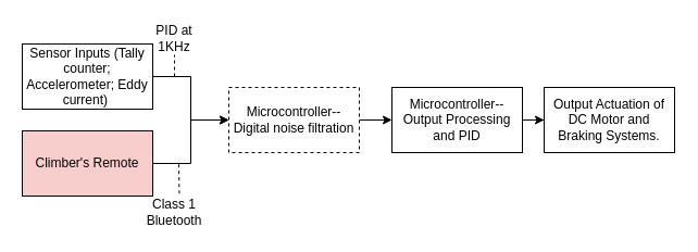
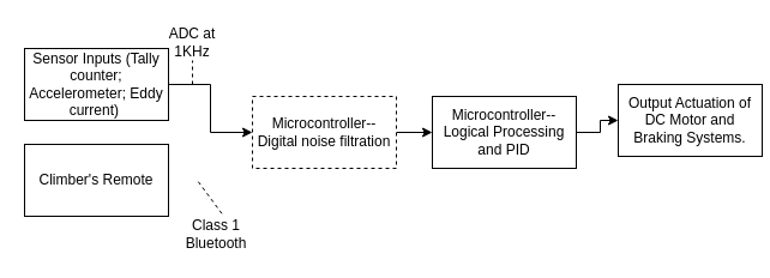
  <mxCell id="0" />
  <mxCell id="1" parent="0" />
  <mxCell id="2" value="" style="edgeStyle=orthogonalEdgeStyle;rounded=0;orthogonalLoop=1;jettySize=auto;html=1;" edge="1" parent="1" source="3" target="5"><mxGeometry relative="1" as="geometry" /></mxCell>
  <mxCell id="3" value="Sensor Inputs (Tally counter; Accelerometer; Eddy current)&amp;nbsp;" style="rounded=0;whiteSpace=wrap;html=1;" vertex="1" parent="1"><mxGeometry x="20" y="40" width="120" height="60" as="geometry" /></mxCell>
  <mxCell id="4" value="" style="edgeStyle=orthogonalEdgeStyle;rounded=0;orthogonalLoop=1;jettySize=auto;html=1;" edge="1" parent="1" source="5" target="7"><mxGeometry relative="1" as="geometry" /></mxCell>
  <mxCell id="5" value="Microcontroller--Digital noise filtration" style="whiteSpace=wrap;html=1;rounded=0;dashed=1;" vertex="1" parent="1"><mxGeometry x="210" y="80" width="120" height="60" as="geometry" /></mxCell>
  <mxCell id="6" value="" style="edgeStyle=orthogonalEdgeStyle;rounded=0;orthogonalLoop=1;jettySize=auto;html=1;" edge="1" parent="1" source="7" target="8"><mxGeometry relative="1" as="geometry" /></mxCell>
- <mxCell id="7" value="Microcontroller--Output Processing and PID" style="whiteSpace=wrap;html=1;rounded=0;" vertex="1" parent="1"><mxGeometry x="360" y="80" width="120" height="60" as="geometry" /></mxCell>
- <mxCell id="8" value="Output Actuation of DC Motor and Braking Systems." style="whiteSpace=wrap;html=1;rounded=0;" vertex="1" parent="1"><mxGeometry x="500" y="80" width="120" height="60" as="geometry" /></mxCell>
+ <mxCell id="7" value="Microcontroller--Logical Processing and PID" style="whiteSpace=wrap;html=1;rounded=0;" vertex="1" parent="1"><mxGeometry x="360" y="80" width="120" height="60" as="geometry" /></mxCell>
+ <mxCell id="8" value="Output Actuation of DC Motor and Braking Systems." style="whiteSpace=wrap;html=1;rounded=0;" vertex="1" parent="1"><mxGeometry x="515" y="70" width="120" height="60" as="geometry" /></mxCell>
  <mxCell id="9" value="" style="endArrow=none;dashed=1;html=1;rounded=0;" edge="1" parent="1" target="10"><mxGeometry width="50" height="50" relative="1" as="geometry"><mxPoint x="160" y="70" as="sourcePoint" /><mxPoint x="140" y="40" as="targetPoint" /></mxGeometry></mxCell>
- <mxCell id="10" value="PID at 1KHz" style="text;html=1;align=center;verticalAlign=middle;whiteSpace=wrap;rounded=0;" vertex="1" parent="1"><mxGeometry x="130" y="20" width="60" height="30" as="geometry" /></mxCell>
- <mxCell id="11" style="edgeStyle=orthogonalEdgeStyle;rounded=0;orthogonalLoop=1;jettySize=auto;html=1;exitX=1;exitY=0.5;exitDx=0;exitDy=0;entryX=0;entryY=0.5;entryDx=0;entryDy=0;" edge="1" parent="1" source="12" target="5"><mxGeometry relative="1" as="geometry" /></mxCell>
- <mxCell id="12" value="Climber's Remote" style="rounded=0;whiteSpace=wrap;html=1;fillColor=#f8cecc;" vertex="1" parent="1"><mxGeometry x="20" y="120" width="120" height="60" as="geometry" /></mxCell>
- <mxCell id="13" value="Class 1 Bluetooth" style="text;html=1;align=center;verticalAlign=middle;whiteSpace=wrap;rounded=0;" vertex="1" parent="1"><mxGeometry x="130" y="180" width="60" height="30" as="geometry" /></mxCell>
+ <mxCell id="10" value="ADC at 1KHz" style="text;html=1;align=center;verticalAlign=middle;whiteSpace=wrap;rounded=0;" vertex="1" parent="1"><mxGeometry x="130" y="20" width="60" height="30" as="geometry" /></mxCell>
+ <mxCell id="12" value="Climber's Remote" style="rounded=0;whiteSpace=wrap;html=1;" vertex="1" parent="1"><mxGeometry x="20" y="120" width="120" height="60" as="geometry" /></mxCell>
+ <mxCell id="13" value="Class 1 Bluetooth" style="text;html=1;align=center;verticalAlign=middle;whiteSpace=wrap;rounded=0;" vertex="1" parent="1"><mxGeometry x="150" y="180" width="60" height="30" as="geometry" /></mxCell>
  <mxCell id="14" value="" style="endArrow=none;dashed=1;html=1;rounded=0;exitX=0.574;exitY=-0.076;exitDx=0;exitDy=0;exitPerimeter=0;" edge="1" parent="1" source="13"><mxGeometry width="50" height="50" relative="1" as="geometry"><mxPoint x="170" y="170" as="sourcePoint" /><mxPoint x="164" y="150" as="targetPoint" /></mxGeometry></mxCell>
